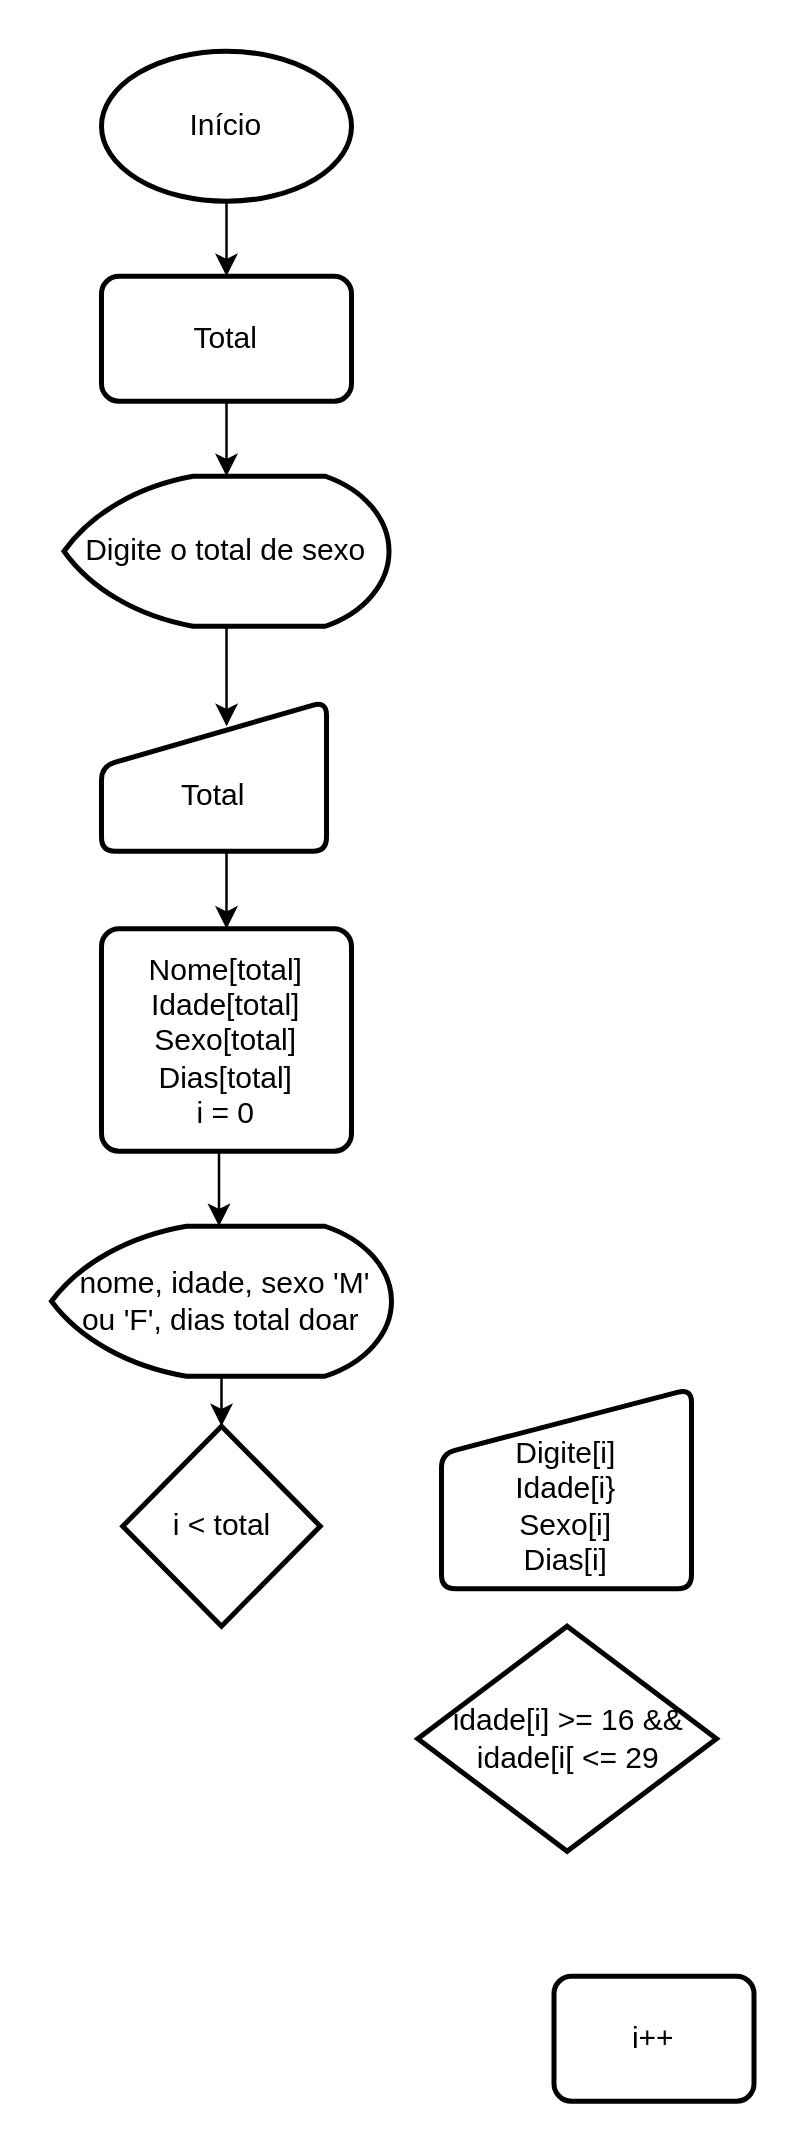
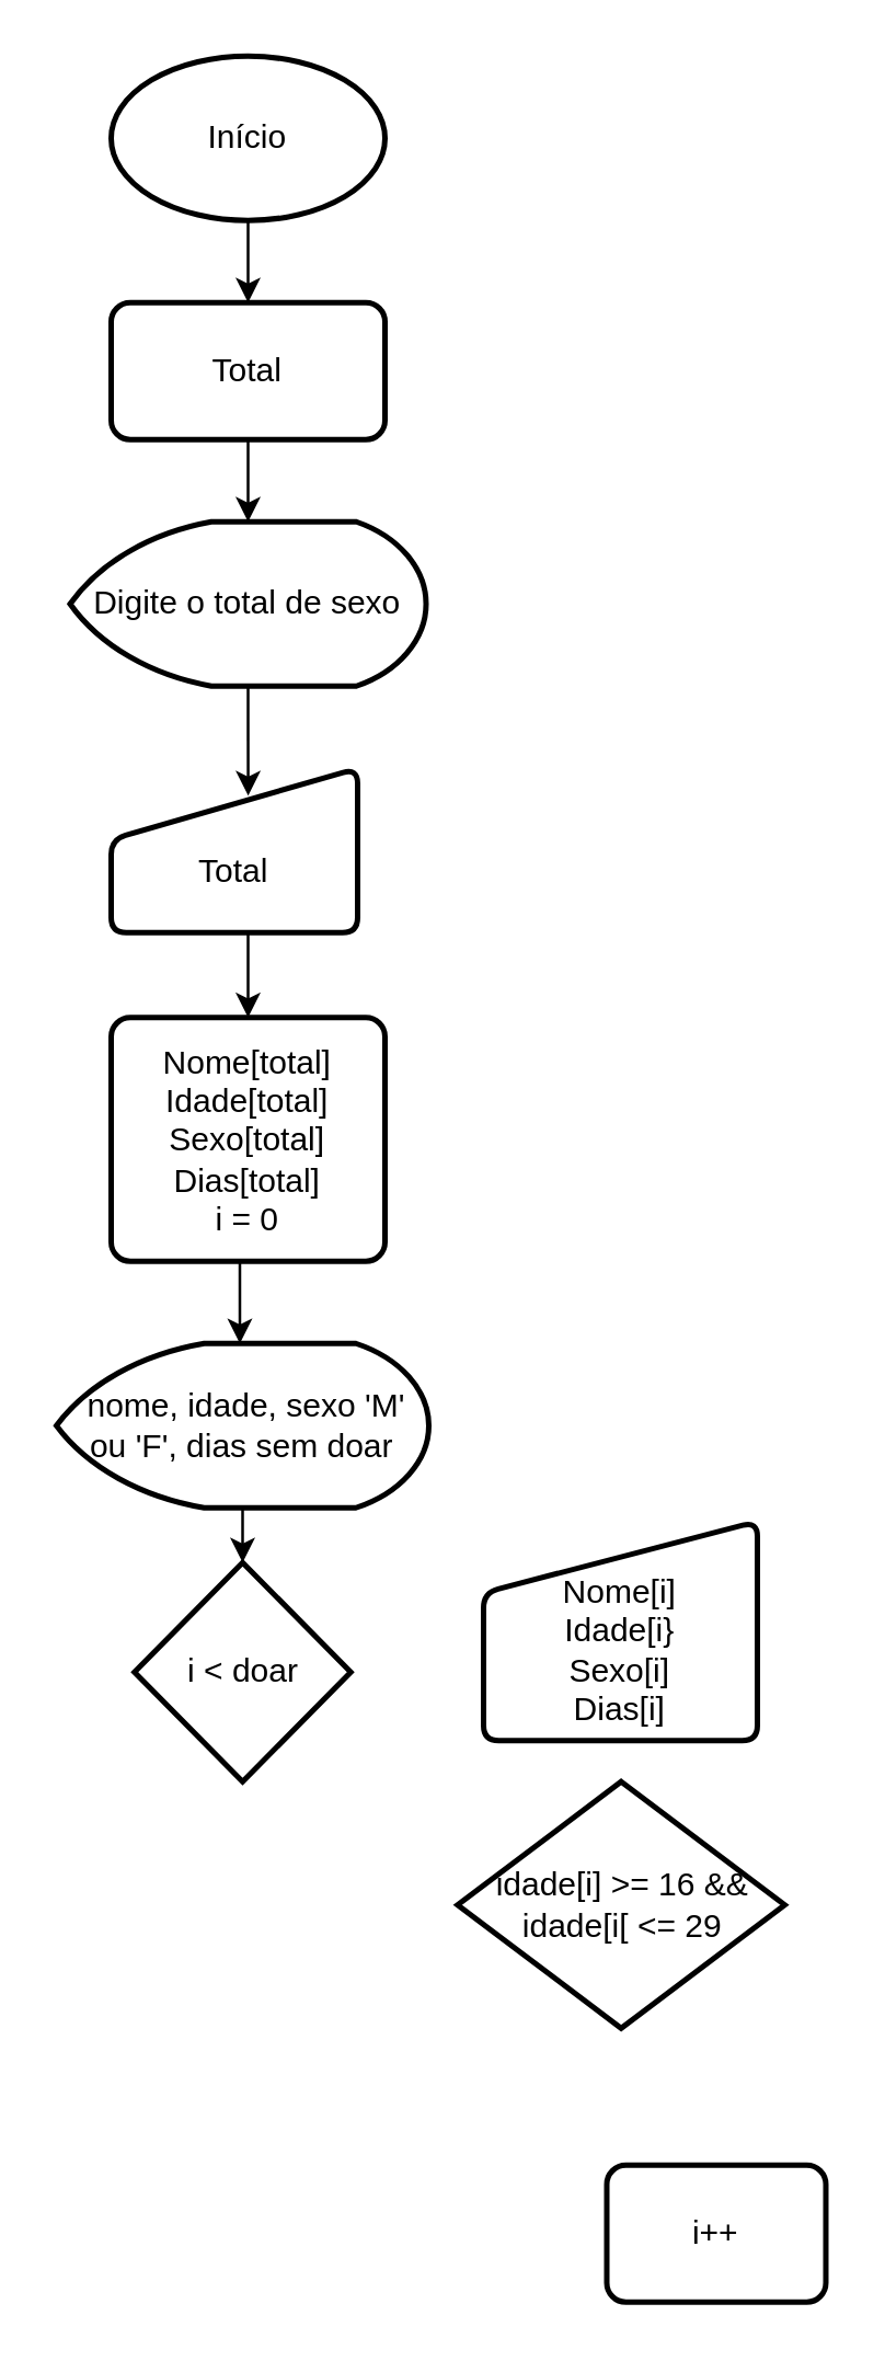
  <mxCell id="0" />
  <mxCell id="1" parent="0" />
  <mxCell id="2" style="edgeStyle=orthogonalEdgeStyle;rounded=0;orthogonalLoop=1;jettySize=auto;html=1;exitX=0.5;exitY=1;exitDx=0;exitDy=0;exitPerimeter=0;entryX=0.5;entryY=0;entryDx=0;entryDy=0;" edge="1" parent="1" source="3" target="5"><mxGeometry relative="1" as="geometry" /></mxCell>
  <mxCell id="3" value="Início" style="strokeWidth=2;html=1;shape=mxgraph.flowchart.start_1;whiteSpace=wrap;" vertex="1" parent="1"><mxGeometry x="40" y="20" width="100" height="60" as="geometry" /></mxCell>
  <mxCell id="4" style="edgeStyle=orthogonalEdgeStyle;rounded=0;orthogonalLoop=1;jettySize=auto;html=1;exitX=0.5;exitY=1;exitDx=0;exitDy=0;entryX=0.5;entryY=0;entryDx=0;entryDy=0;entryPerimeter=0;" edge="1" parent="1" source="5" target="7"><mxGeometry relative="1" as="geometry" /></mxCell>
  <mxCell id="5" value="Total" style="rounded=1;whiteSpace=wrap;html=1;absoluteArcSize=1;arcSize=14;strokeWidth=2;" vertex="1" parent="1"><mxGeometry x="40" y="110" width="100" height="50" as="geometry" /></mxCell>
  <mxCell id="6" style="edgeStyle=orthogonalEdgeStyle;rounded=0;orthogonalLoop=1;jettySize=auto;html=1;exitX=0.5;exitY=1;exitDx=0;exitDy=0;exitPerimeter=0;entryX=0.556;entryY=0.167;entryDx=0;entryDy=0;entryPerimeter=0;" edge="1" parent="1" source="7" target="9"><mxGeometry relative="1" as="geometry" /></mxCell>
  <mxCell id="7" value="Digite o total de sexo" style="strokeWidth=2;html=1;shape=mxgraph.flowchart.display;whiteSpace=wrap;" vertex="1" parent="1"><mxGeometry x="25" y="190" width="130" height="60" as="geometry" /></mxCell>
  <mxCell id="8" style="edgeStyle=orthogonalEdgeStyle;rounded=0;orthogonalLoop=1;jettySize=auto;html=1;exitX=0.5;exitY=1;exitDx=0;exitDy=0;entryX=0.5;entryY=0;entryDx=0;entryDy=0;" edge="1" parent="1" source="9" target="11"><mxGeometry relative="1" as="geometry" /></mxCell>
  <mxCell id="9" value="&lt;br&gt;Total" style="html=1;strokeWidth=2;shape=manualInput;whiteSpace=wrap;rounded=1;size=26;arcSize=11;" vertex="1" parent="1"><mxGeometry x="40" y="280" width="90" height="60" as="geometry" /></mxCell>
  <mxCell id="10" style="edgeStyle=orthogonalEdgeStyle;rounded=0;orthogonalLoop=1;jettySize=auto;html=1;exitX=0.5;exitY=1;exitDx=0;exitDy=0;entryX=0.5;entryY=0;entryDx=0;entryDy=0;entryPerimeter=0;" edge="1" parent="1"><mxGeometry relative="1" as="geometry"><mxPoint x="92" y="460" as="sourcePoint" /><mxPoint x="87" y="490" as="targetPoint" /></mxGeometry></mxCell>
  <mxCell id="11" value="Nome[total]&lt;br&gt;Idade[total]&lt;br&gt;Sexo[total]&lt;br&gt;Dias[total]&lt;br&gt;i = 0" style="rounded=1;whiteSpace=wrap;html=1;absoluteArcSize=1;arcSize=14;strokeWidth=2;" vertex="1" parent="1"><mxGeometry x="40" y="371" width="100" height="89" as="geometry" /></mxCell>
- <mxCell id="12" value="i &amp;lt; total" style="strokeWidth=2;html=1;shape=mxgraph.flowchart.decision;whiteSpace=wrap;" vertex="1" parent="1"><mxGeometry x="48.5" y="570" width="79" height="80" as="geometry" /></mxCell>
+ <mxCell id="12" value="i &amp;lt; doar" style="strokeWidth=2;html=1;shape=mxgraph.flowchart.decision;whiteSpace=wrap;" vertex="1" parent="1"><mxGeometry x="48.5" y="570" width="79" height="80" as="geometry" /></mxCell>
  <mxCell id="13" value="i++" style="rounded=1;whiteSpace=wrap;html=1;absoluteArcSize=1;arcSize=14;strokeWidth=2;" vertex="1" parent="1"><mxGeometry x="221" y="790" width="80" height="50" as="geometry" /></mxCell>
- <mxCell id="14" value="&lt;br&gt;Digite[i]&lt;br&gt;Idade[i}&lt;br&gt;Sexo[i]&lt;br&gt;Dias[i]" style="html=1;strokeWidth=2;shape=manualInput;whiteSpace=wrap;rounded=1;size=26;arcSize=11;" vertex="1" parent="1"><mxGeometry x="176" y="555" width="100" height="80" as="geometry" /></mxCell>
+ <mxCell id="14" value="&lt;br&gt;Nome[i]&lt;br&gt;Idade[i}&lt;br&gt;Sexo[i]&lt;br&gt;Dias[i]" style="html=1;strokeWidth=2;shape=manualInput;whiteSpace=wrap;rounded=1;size=26;arcSize=11;" vertex="1" parent="1"><mxGeometry x="176" y="555" width="100" height="80" as="geometry" /></mxCell>
  <mxCell id="15" style="edgeStyle=orthogonalEdgeStyle;rounded=0;orthogonalLoop=1;jettySize=auto;html=1;exitX=0.5;exitY=1;exitDx=0;exitDy=0;exitPerimeter=0;entryX=0.5;entryY=0;entryDx=0;entryDy=0;entryPerimeter=0;" edge="1" parent="1"><mxGeometry relative="1" as="geometry"><mxPoint x="86" y="550" as="sourcePoint" /><mxPoint x="88" y="570" as="targetPoint" /><Array as="points"><mxPoint x="88" y="550" /></Array></mxGeometry></mxCell>
- <mxCell id="16" value="&amp;nbsp;nome, idade, sexo 'M' ou 'F', dias total doar" style="strokeWidth=2;html=1;shape=mxgraph.flowchart.display;whiteSpace=wrap;" vertex="1" parent="1"><mxGeometry x="20" y="490" width="136" height="60" as="geometry" /></mxCell>
+ <mxCell id="16" value="&amp;nbsp;nome, idade, sexo 'M' ou 'F', dias sem doar" style="strokeWidth=2;html=1;shape=mxgraph.flowchart.display;whiteSpace=wrap;" vertex="1" parent="1"><mxGeometry x="20" y="490" width="136" height="60" as="geometry" /></mxCell>
  <mxCell id="17" value="idade[i] &amp;gt;= 16 &amp;amp;&amp;amp;&lt;br&gt;idade[i[ &amp;lt;= 29" style="strokeWidth=2;html=1;shape=mxgraph.flowchart.decision;whiteSpace=wrap;" vertex="1" parent="1"><mxGeometry x="166.5" y="650" width="119.5" height="90" as="geometry" /></mxCell>
